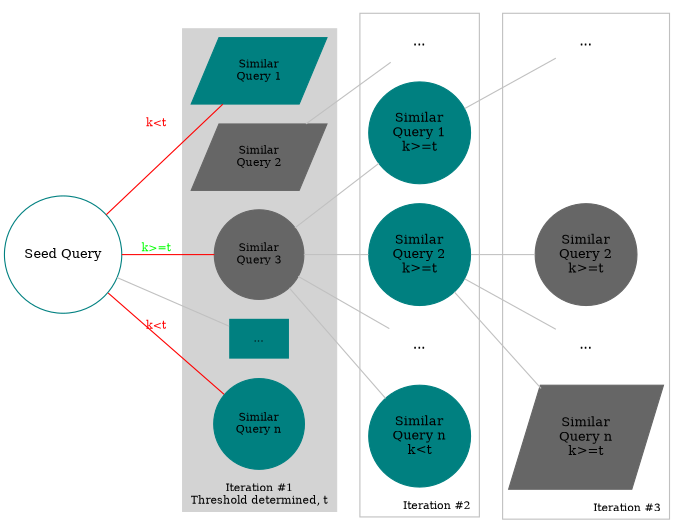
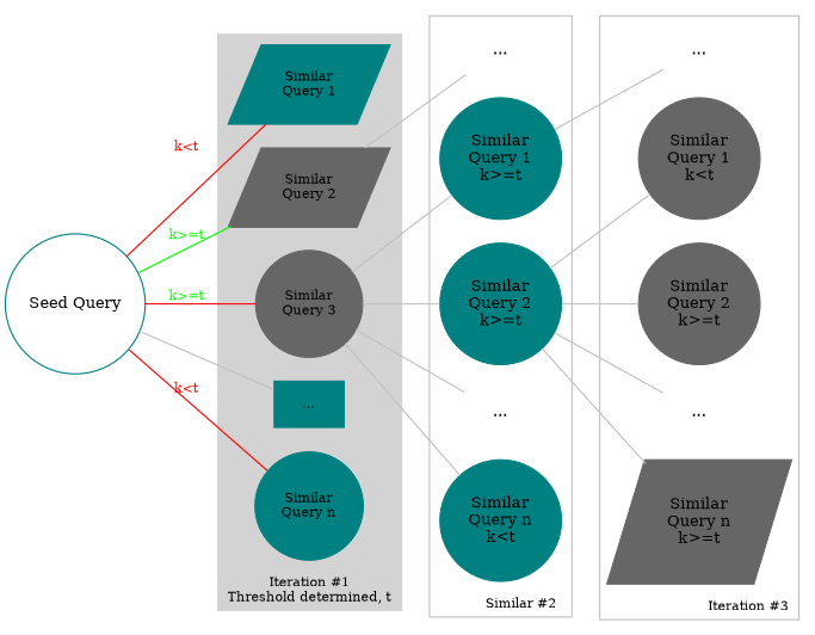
  digraph {
    rankdir=LR
    splines=false
    node [color=teal fontsize=12 shape=circle style=filled]
    edge [arrowhead=none color=gray fontsize=10]
    n1 [fontsize=10 label="Similar\nQuery 1" shape=parallelogram]
    n2 [color=gray40 fontsize=10 label="Similar\nQuery 2" shape=parallelogram]
    n3 [color=gray40 fontsize=10 label="Similar\nQuery 3"]
    n4 [fontsize=10 label="..." shape=plaintext]
    n5 [fontsize=10 label="Similar\nQuery n"]
    n6 [color=gray40 label="..." shape=plaintext style=none]
    n7 [label="Similar\nQuery 1\nk>=t"]
    n8 [label="Similar\nQuery 2\nk>=t"]
    n9 [label="..." shape=plaintext style=none]
    n10 [label="Similar\nQuery n\nk<t"]
+   n11 [color=gray40 label="Similar\nQuery 1\nk<t"]
    n12 [color=gray40 label="Similar\nQuery 2\nk>=t"]
    n13 [color=gray40 label="..." shape=plaintext style=none]
    n14 [color=gray40 label="Similar\nQuery n\nk>=t" shape=parallelogram]
    n15 [label="..." shape=plaintext style=none]
    n16 [label="Seed Query" style=""]
    subgraph cluster_1 {
      color=lightgrey
      fontsize=10
      label="Iteration #1\nThreshold determined, t"
      labeljust=r
      labelloc=b
      style=filled
      n1
      n2
      n3
      n4
      n5
    }
    subgraph cluster_2 {
      color=gray
      fontsize=10
-     label="Iteration #2"
+     label="Similar #2"
      labeljust=r
      labelloc=b
      n6
      n7
      n8
      n9
      n10
    }
    subgraph cluster_3 {
      color=gray
      fontsize=10
      label="Iteration #3"
      labeljust=r
      labelloc=b
+     n11
      n12
      n13
      n14
      n15
    }
    n2 -> n6
    n3 -> n7
    n3 -> n8
    n3 -> n9
    n3 -> n10
    n7 -> n15
+   n8 -> n11
    n8 -> n12
    n8 -> n13
    n8 -> n14
    n16 -> n1 [color=red fontcolor=red label="k<t"]
+   n16 -> n2 [color=green fontcolor=green label="k>=t"]
    n16 -> n3 [color=red fontcolor=green label="k>=t"]
    n16 -> n4
    n16 -> n5 [color=red fontcolor=red label="k<t"]
  }
